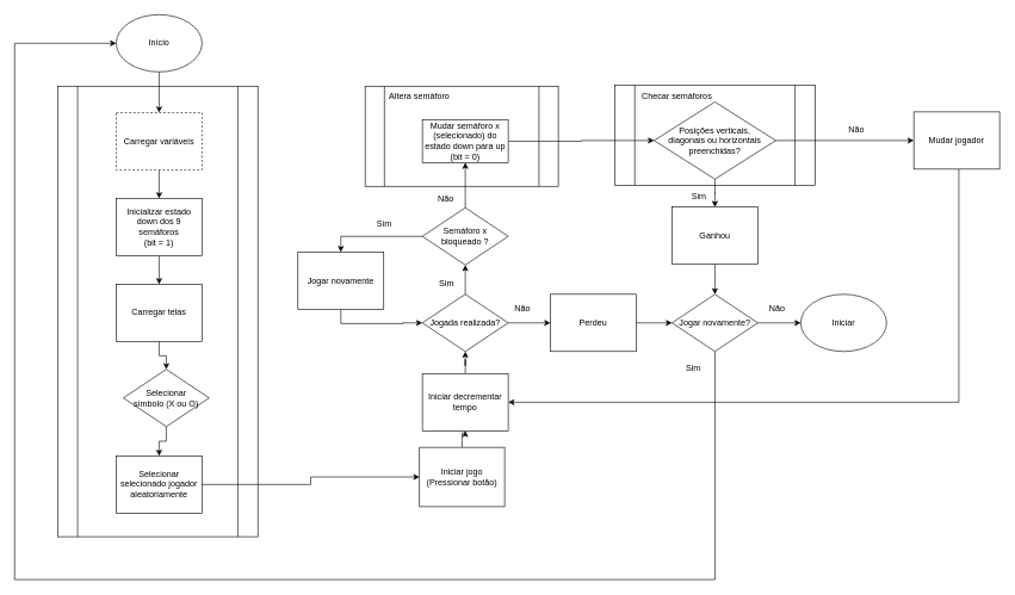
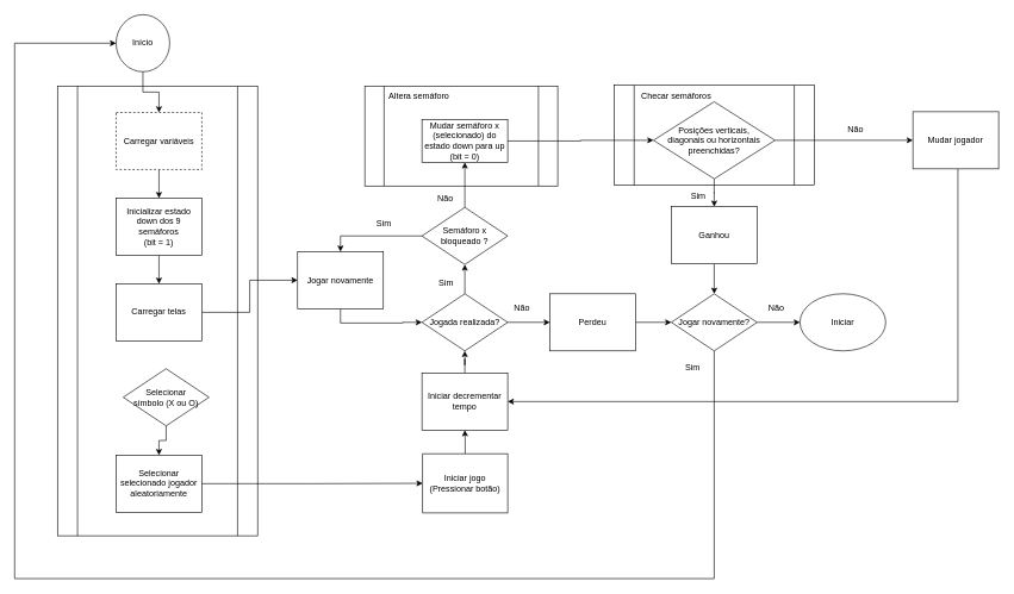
  <mxCell id="0" />
  <mxCell id="1" parent="0" />
  <mxCell id="2" value="" style="shape=process;whiteSpace=wrap;html=1;backgroundOutline=1;" vertex="1" parent="1"><mxGeometry x="80" y="120" width="280" height="630" as="geometry" /></mxCell>
  <mxCell id="3" value="" style="edgeStyle=orthogonalEdgeStyle;rounded=0;orthogonalLoop=1;jettySize=auto;html=1;" edge="1" parent="1" source="4" target="6"><mxGeometry relative="1" as="geometry" /></mxCell>
  <mxCell id="4" value="Carregar variáveis" style="rounded=0;whiteSpace=wrap;html=1;dashed=1;" parent="1" vertex="1"><mxGeometry x="162" y="157" width="120" height="80" as="geometry" /></mxCell>
  <mxCell id="5" value="" style="edgeStyle=orthogonalEdgeStyle;rounded=0;orthogonalLoop=1;jettySize=auto;html=1;" edge="1" parent="1" source="6" target="8"><mxGeometry relative="1" as="geometry" /></mxCell>
  <mxCell id="6" value="Inicializar estado down dos 9 semáforos &lt;br&gt;(bit = 1)" style="rounded=0;whiteSpace=wrap;html=1;" vertex="1" parent="1"><mxGeometry x="162" y="277" width="120" height="80" as="geometry" /></mxCell>
- <mxCell id="7" value="" style="edgeStyle=orthogonalEdgeStyle;rounded=0;orthogonalLoop=1;jettySize=auto;html=1;" edge="1" parent="1" source="8" target="14"><mxGeometry relative="1" as="geometry" /></mxCell>
+ <mxCell id="7" value="" style="edgeStyle=orthogonalEdgeStyle;rounded=0;orthogonalLoop=1;jettySize=auto;html=1;" edge="1" parent="1" source="8" target="52"><mxGeometry relative="1" as="geometry" /></mxCell>
  <mxCell id="8" value="Carregar telas" style="rounded=0;whiteSpace=wrap;html=1;" vertex="1" parent="1"><mxGeometry x="162" y="397" width="120" height="80" as="geometry" /></mxCell>
  <mxCell id="9" value="" style="edgeStyle=orthogonalEdgeStyle;rounded=0;orthogonalLoop=1;jettySize=auto;html=1;" edge="1" parent="1" source="10" target="29"><mxGeometry relative="1" as="geometry" /></mxCell>
  <mxCell id="10" value="Selecionar selecionado jogador aleatoriamente" style="rounded=0;whiteSpace=wrap;html=1;" vertex="1" parent="1"><mxGeometry x="162" y="637" width="120" height="80" as="geometry" /></mxCell>
  <mxCell id="11" value="" style="edgeStyle=orthogonalEdgeStyle;rounded=0;orthogonalLoop=1;jettySize=auto;html=1;" edge="1" parent="1" source="12" target="4"><mxGeometry relative="1" as="geometry" /></mxCell>
- <mxCell id="12" value="Início" style="ellipse;whiteSpace=wrap;html=1;" parent="1" vertex="1"><mxGeometry x="162" y="20" width="120" height="80" as="geometry" /></mxCell>
+ <mxCell id="12" value="Início" style="ellipse;whiteSpace=wrap;html=1;" parent="1" vertex="1"><mxGeometry x="162" y="20" width="75" height="80" as="geometry" /></mxCell>
  <mxCell id="13" value="" style="edgeStyle=orthogonalEdgeStyle;rounded=0;orthogonalLoop=1;jettySize=auto;html=1;" edge="1" parent="1" source="14" target="10"><mxGeometry relative="1" as="geometry" /></mxCell>
  <mxCell id="14" value="Selecionar &lt;br&gt;símbolo (X ou O)" style="rhombus;whiteSpace=wrap;html=1;" vertex="1" parent="1"><mxGeometry x="172" y="516" width="120" height="80" as="geometry" /></mxCell>
  <mxCell id="15" value="" style="edgeStyle=orthogonalEdgeStyle;rounded=0;orthogonalLoop=1;jettySize=auto;html=1;" edge="1" parent="1" source="16" target="19"><mxGeometry relative="1" as="geometry" /></mxCell>
  <mxCell id="16" value="Iniciar decrementar tempo" style="rounded=0;whiteSpace=wrap;html=1;" vertex="1" parent="1"><mxGeometry x="590" y="522" width="120" height="80" as="geometry" /></mxCell>
  <mxCell id="17" value="" style="edgeStyle=orthogonalEdgeStyle;rounded=0;orthogonalLoop=1;jettySize=auto;html=1;" edge="1" parent="1" source="19" target="26"><mxGeometry relative="1" as="geometry" /></mxCell>
  <mxCell id="18" value="" style="edgeStyle=orthogonalEdgeStyle;rounded=0;orthogonalLoop=1;jettySize=auto;html=1;" edge="1" parent="1" source="19" target="32"><mxGeometry relative="1" as="geometry" /></mxCell>
  <mxCell id="19" value="Jogada realizada?" style="rhombus;whiteSpace=wrap;html=1;" vertex="1" parent="1"><mxGeometry x="590" y="411" width="120" height="80" as="geometry" /></mxCell>
  <mxCell id="20" value="Sim" style="text;html=1;strokeColor=none;fillColor=none;align=center;verticalAlign=middle;whiteSpace=wrap;rounded=0;" vertex="1" parent="1"><mxGeometry x="594" y="381" width="60" height="30" as="geometry" /></mxCell>
  <mxCell id="21" value="" style="shape=process;whiteSpace=wrap;html=1;backgroundOutline=1;" vertex="1" parent="1"><mxGeometry x="510" y="120" width="270" height="140" as="geometry" /></mxCell>
  <mxCell id="22" value="Altera semáforo" style="text;html=1;strokeColor=none;fillColor=none;align=center;verticalAlign=middle;whiteSpace=wrap;rounded=0;" vertex="1" parent="1"><mxGeometry x="536" y="120" width="100" height="30" as="geometry" /></mxCell>
  <mxCell id="23" value="Não" style="text;html=1;strokeColor=none;fillColor=none;align=center;verticalAlign=middle;whiteSpace=wrap;rounded=0;" vertex="1" parent="1"><mxGeometry x="700" y="417" width="60" height="30" as="geometry" /></mxCell>
  <mxCell id="24" value="" style="edgeStyle=orthogonalEdgeStyle;rounded=0;orthogonalLoop=1;jettySize=auto;html=1;" edge="1" parent="1" source="26" target="27"><mxGeometry relative="1" as="geometry" /></mxCell>
  <mxCell id="25" style="edgeStyle=orthogonalEdgeStyle;rounded=0;orthogonalLoop=1;jettySize=auto;html=1;entryX=0.5;entryY=0;entryDx=0;entryDy=0;" edge="1" parent="1" source="26" target="52"><mxGeometry relative="1" as="geometry" /></mxCell>
  <mxCell id="26" value="Semáforo x&lt;br&gt;bloqueado ?" style="rhombus;whiteSpace=wrap;html=1;" vertex="1" parent="1"><mxGeometry x="590" y="290" width="120" height="80" as="geometry" /></mxCell>
  <mxCell id="27" value="Mudar semáforo x (selecionado) do estado down para up (bit = 0)" style="rounded=0;whiteSpace=wrap;html=1;" vertex="1" parent="1"><mxGeometry x="590" y="167" width="120" height="60" as="geometry" /></mxCell>
  <mxCell id="28" value="" style="edgeStyle=orthogonalEdgeStyle;rounded=0;orthogonalLoop=1;jettySize=auto;html=1;" edge="1" parent="1" source="29" target="16"><mxGeometry relative="1" as="geometry" /></mxCell>
- <mxCell id="29" value="Iniciar jogo (Pressionar botão)" style="rounded=0;whiteSpace=wrap;html=1;" vertex="1" parent="1"><mxGeometry x="586" y="625" width="119" height="83" as="geometry" /></mxCell>
+ <mxCell id="29" value="Iniciar jogo (Pressionar botão)" style="rounded=0;whiteSpace=wrap;html=1;" vertex="1" parent="1"><mxGeometry x="591" y="635" width="119" height="83" as="geometry" /></mxCell>
  <mxCell id="30" value="Iniciar" style="ellipse;whiteSpace=wrap;html=1;" vertex="1" parent="1"><mxGeometry x="1119" y="411" width="120" height="80" as="geometry" /></mxCell>
  <mxCell id="31" value="" style="edgeStyle=orthogonalEdgeStyle;rounded=0;orthogonalLoop=1;jettySize=auto;html=1;" edge="1" parent="1" source="32" target="35"><mxGeometry relative="1" as="geometry" /></mxCell>
  <mxCell id="32" value="Perdeu" style="rounded=0;whiteSpace=wrap;html=1;" vertex="1" parent="1"><mxGeometry x="769" y="411" width="120" height="80" as="geometry" /></mxCell>
  <mxCell id="33" value="" style="edgeStyle=orthogonalEdgeStyle;rounded=0;orthogonalLoop=1;jettySize=auto;html=1;" edge="1" parent="1" source="35" target="30"><mxGeometry relative="1" as="geometry" /></mxCell>
  <mxCell id="34" style="edgeStyle=orthogonalEdgeStyle;rounded=0;orthogonalLoop=1;jettySize=auto;html=1;entryX=0;entryY=0.5;entryDx=0;entryDy=0;exitX=0.5;exitY=1;exitDx=0;exitDy=0;" edge="1" parent="1" source="35" target="12"><mxGeometry relative="1" as="geometry"><Array as="points"><mxPoint x="999" y="810" /><mxPoint x="20" y="810" /><mxPoint x="20" y="60" /></Array></mxGeometry></mxCell>
  <mxCell id="35" value="Jogar novamente?" style="rhombus;whiteSpace=wrap;html=1;" vertex="1" parent="1"><mxGeometry x="939" y="411" width="120" height="80" as="geometry" /></mxCell>
  <mxCell id="36" value="Sim" style="text;html=1;strokeColor=none;fillColor=none;align=center;verticalAlign=middle;whiteSpace=wrap;rounded=0;" vertex="1" parent="1"><mxGeometry x="939" y="500" width="60" height="30" as="geometry" /></mxCell>
  <mxCell id="37" value="Não" style="text;html=1;strokeColor=none;fillColor=none;align=center;verticalAlign=middle;whiteSpace=wrap;rounded=0;" vertex="1" parent="1"><mxGeometry x="1056" y="417" width="60" height="30" as="geometry" /></mxCell>
  <mxCell id="38" value="Não" style="text;html=1;strokeColor=none;fillColor=none;align=center;verticalAlign=middle;whiteSpace=wrap;rounded=0;" vertex="1" parent="1"><mxGeometry x="593" y="263" width="60" height="30" as="geometry" /></mxCell>
  <mxCell id="39" value="" style="shape=process;whiteSpace=wrap;html=1;backgroundOutline=1;" vertex="1" parent="1"><mxGeometry x="859" y="119" width="280" height="140" as="geometry" /></mxCell>
  <mxCell id="40" value="Checar semáforos" style="text;html=1;strokeColor=none;fillColor=none;align=center;verticalAlign=middle;whiteSpace=wrap;rounded=0;" vertex="1" parent="1"><mxGeometry x="885" y="119" width="122" height="30" as="geometry" /></mxCell>
  <mxCell id="41" style="edgeStyle=orthogonalEdgeStyle;rounded=0;orthogonalLoop=1;jettySize=auto;html=1;" edge="1" parent="1" source="43" target="46"><mxGeometry relative="1" as="geometry" /></mxCell>
  <mxCell id="42" style="edgeStyle=orthogonalEdgeStyle;rounded=0;orthogonalLoop=1;jettySize=auto;html=1;entryX=0;entryY=0.5;entryDx=0;entryDy=0;" edge="1" parent="1" source="43" target="49"><mxGeometry relative="1" as="geometry" /></mxCell>
  <mxCell id="43" value="Posições verticais, &lt;br&gt;diagonais ou horizontais preenchidas?" style="rhombus;whiteSpace=wrap;html=1;" vertex="1" parent="1"><mxGeometry x="914" y="142" width="170" height="108" as="geometry" /></mxCell>
  <mxCell id="44" style="edgeStyle=orthogonalEdgeStyle;rounded=0;orthogonalLoop=1;jettySize=auto;html=1;entryX=0;entryY=0.5;entryDx=0;entryDy=0;" edge="1" parent="1" source="27" target="43"><mxGeometry relative="1" as="geometry" /></mxCell>
  <mxCell id="45" style="edgeStyle=orthogonalEdgeStyle;rounded=0;orthogonalLoop=1;jettySize=auto;html=1;entryX=0.5;entryY=0;entryDx=0;entryDy=0;" edge="1" parent="1" source="46" target="35"><mxGeometry relative="1" as="geometry" /></mxCell>
  <mxCell id="46" value="Ganhou" style="rounded=0;whiteSpace=wrap;html=1;" vertex="1" parent="1"><mxGeometry x="939" y="289" width="120" height="80" as="geometry" /></mxCell>
  <mxCell id="47" value="Sim" style="text;html=1;strokeColor=none;fillColor=none;align=center;verticalAlign=middle;whiteSpace=wrap;rounded=0;" vertex="1" parent="1"><mxGeometry x="947" y="259" width="60" height="30" as="geometry" /></mxCell>
  <mxCell id="48" style="edgeStyle=orthogonalEdgeStyle;rounded=0;orthogonalLoop=1;jettySize=auto;html=1;entryX=1;entryY=0.5;entryDx=0;entryDy=0;" edge="1" parent="1" source="49" target="16"><mxGeometry relative="1" as="geometry"><Array as="points"><mxPoint x="1340" y="562" /></Array></mxGeometry></mxCell>
  <mxCell id="49" value="Mudar jogador" style="rounded=0;whiteSpace=wrap;html=1;" vertex="1" parent="1"><mxGeometry x="1277" y="156" width="120" height="80" as="geometry" /></mxCell>
  <mxCell id="50" value="Não" style="text;html=1;strokeColor=none;fillColor=none;align=center;verticalAlign=middle;whiteSpace=wrap;rounded=0;" vertex="1" parent="1"><mxGeometry x="1167" y="166" width="60" height="30" as="geometry" /></mxCell>
  <mxCell id="51" style="edgeStyle=orthogonalEdgeStyle;rounded=0;orthogonalLoop=1;jettySize=auto;html=1;entryX=0;entryY=0.5;entryDx=0;entryDy=0;exitX=0.5;exitY=1;exitDx=0;exitDy=0;" edge="1" parent="1" source="52" target="19"><mxGeometry relative="1" as="geometry" /></mxCell>
  <mxCell id="52" value="Jogar novamente" style="rounded=0;whiteSpace=wrap;html=1;" vertex="1" parent="1"><mxGeometry x="416" y="352" width="120" height="80" as="geometry" /></mxCell>
  <mxCell id="53" value="Sim" style="text;html=1;strokeColor=none;fillColor=none;align=center;verticalAlign=middle;whiteSpace=wrap;rounded=0;" vertex="1" parent="1"><mxGeometry x="507" y="298" width="60" height="30" as="geometry" /></mxCell>
